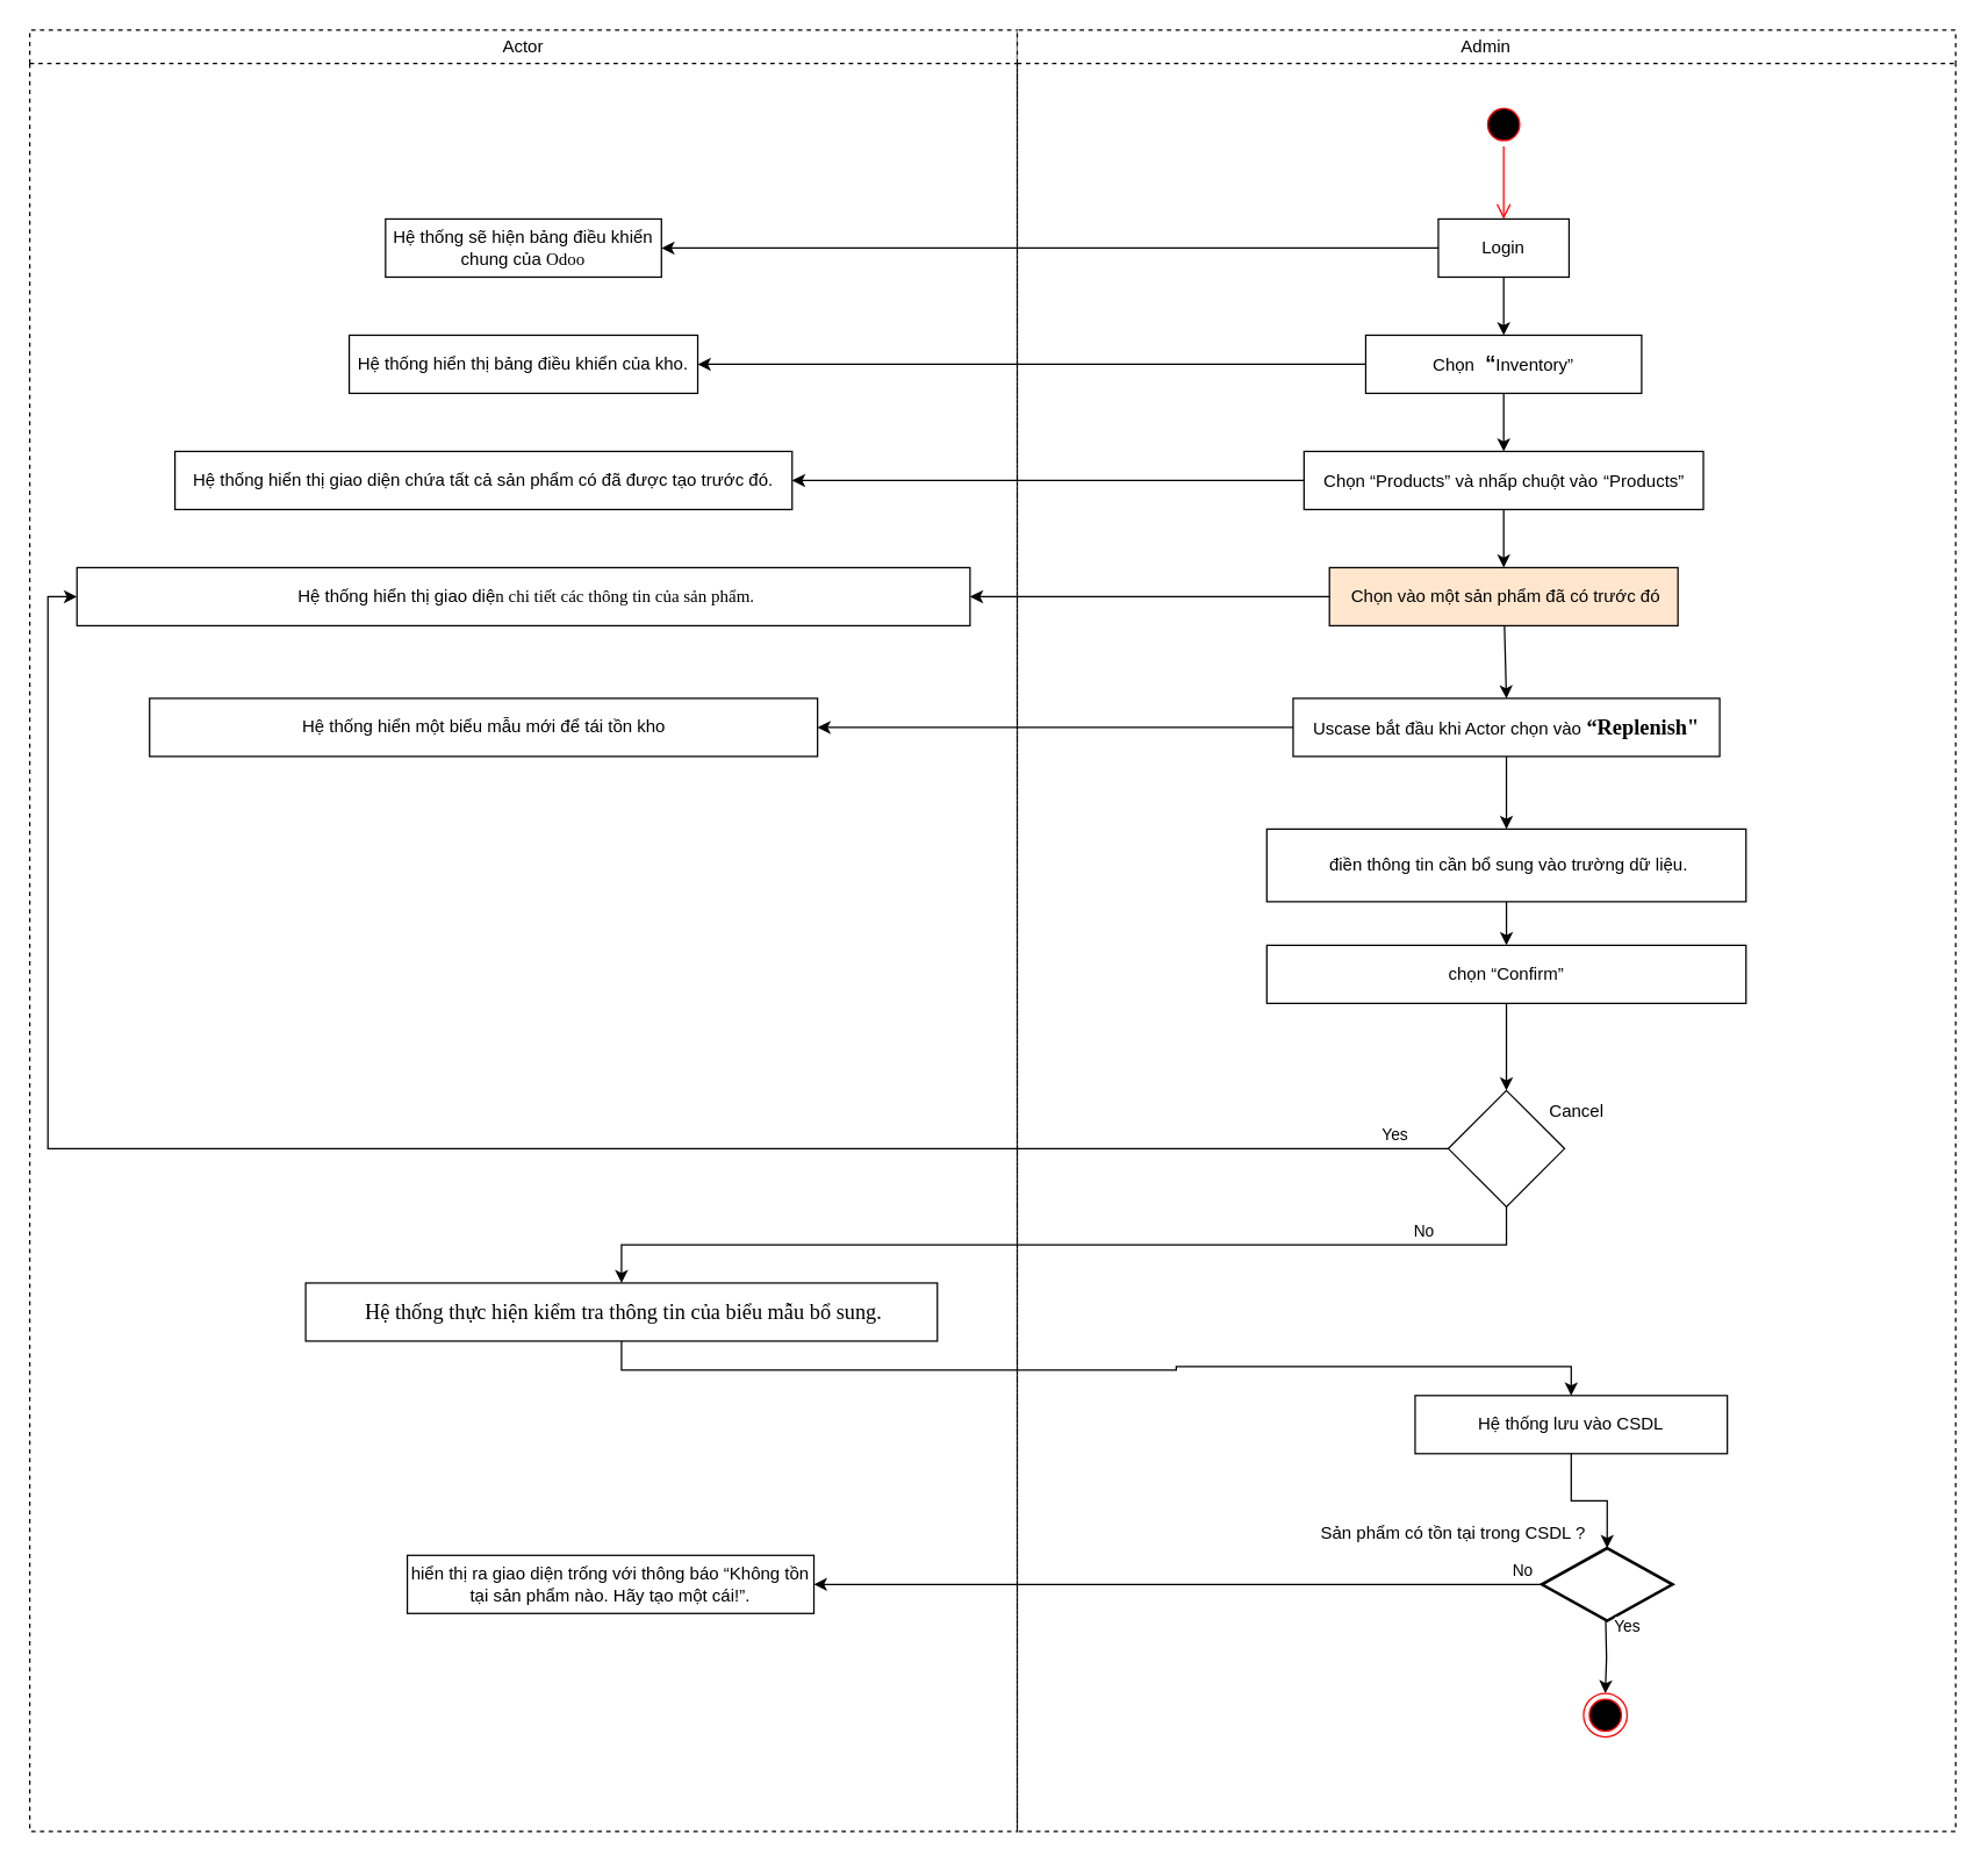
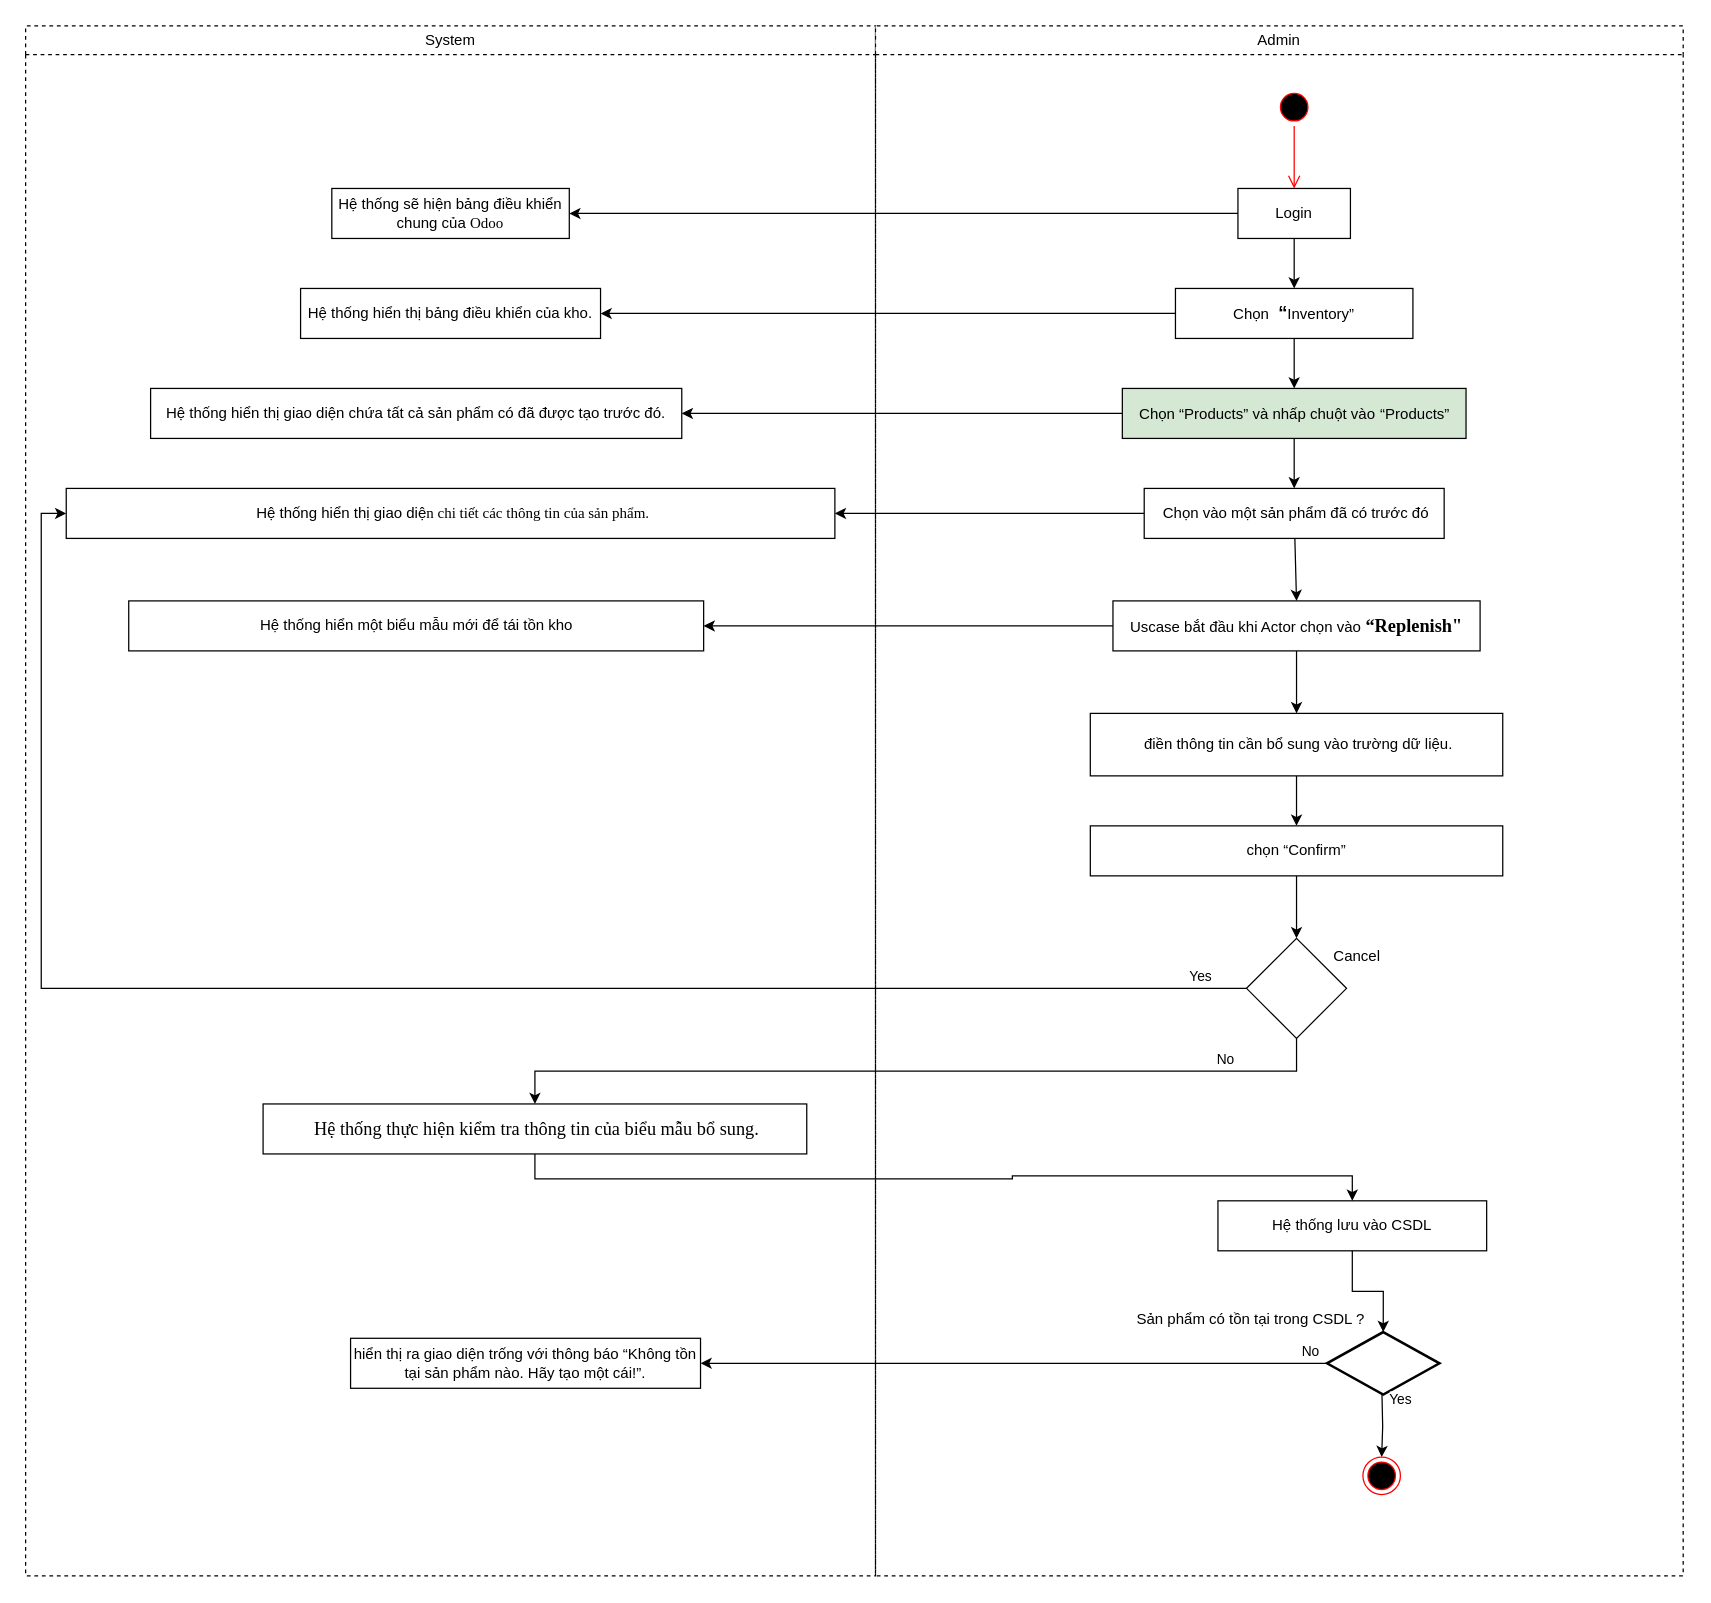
  <mxCell id="0" />
  <mxCell id="1" parent="0" />
- <mxCell id="2" value="Actor" style="swimlane;whiteSpace=wrap;html=1;dashed=1;fontStyle=0" vertex="1" parent="1"><mxGeometry x="20" y="20" width="680" height="1240" as="geometry" /></mxCell>
+ <mxCell id="2" value="System" style="swimlane;whiteSpace=wrap;html=1;dashed=1;fontStyle=0" vertex="1" parent="1"><mxGeometry x="20" y="20" width="680" height="1240" as="geometry" /></mxCell>
  <mxCell id="3" value="&lt;p class=&quot;MsoNormal&quot;&gt;Hệ thống sẽ hiện bảng điều khiển chung của &lt;span style=&quot;mso-spacerun:'yes';font-family:Calibri;mso-bidi-font-family:'Times New Roman';&lt;br/&gt;font-size:11.0pt;mso-font-kerning:1.0pt;&quot;&gt;O&lt;/span&gt;&lt;span style=&quot;mso-spacerun:'yes';font-family:Calibri;mso-bidi-font-family:'Times New Roman';&lt;br/&gt;font-size:11.0pt;mso-font-kerning:1.0pt;&quot;&gt;doo&lt;/span&gt;&lt;/p&gt;" style="html=1;whiteSpace=wrap;" vertex="1" parent="2"><mxGeometry x="245" y="130" width="190" height="40" as="geometry" /></mxCell>
  <mxCell id="4" value="&lt;p class=&quot;MsoNormal&quot;&gt;Hệ thống hiển thị bảng điều khiển của kho.&lt;/p&gt;" style="html=1;whiteSpace=wrap;" vertex="1" parent="2"><mxGeometry x="220" y="210" width="240" height="40" as="geometry" /></mxCell>
  <mxCell id="5" value="&lt;p class=&quot;MsoNormal&quot;&gt;Hệ thống hiển thị giao diện chứa tất cả sản phẩm có đã được tạo trước đó.&lt;/p&gt;" style="html=1;whiteSpace=wrap;" vertex="1" parent="2"><mxGeometry x="100" y="290" width="425" height="40" as="geometry" /></mxCell>
  <mxCell id="6" value="&lt;p class=&quot;MsoNormal&quot;&gt;Hệ thống hiển một biểu mẫu mới để tái tồn kho&lt;/p&gt;" style="html=1;whiteSpace=wrap;" vertex="1" parent="2"><mxGeometry x="82.5" y="460" width="460" height="40" as="geometry" /></mxCell>
  <mxCell id="7" value="&lt;p class=&quot;MsoNormal&quot;&gt;&amp;nbsp;Hệ thống hiển thị giao diệ&lt;span style=&quot;mso-spacerun:'yes';font-family:Calibri;mso-bidi-font-family:'Times New Roman';&lt;br/&gt;font-size:11.0pt;mso-font-kerning:1.0pt;&quot;&gt;n chi tiết các thông tin của sản phẩm.&lt;/span&gt;&lt;/p&gt;" style="html=1;whiteSpace=wrap;" vertex="1" parent="2"><mxGeometry x="32.5" y="370" width="615" height="40" as="geometry" /></mxCell>
  <mxCell id="8" value="Admin" style="swimlane;whiteSpace=wrap;html=1;dashed=1;fontStyle=0" vertex="1" parent="1"><mxGeometry x="700" y="20" width="646.25" height="1240" as="geometry"><mxRectangle x="70" y="70" width="80" height="30" as="alternateBounds" /></mxGeometry></mxCell>
  <mxCell id="9" value="" style="ellipse;html=1;shape=startState;fillColor=#000000;strokeColor=#ff0000;" vertex="1" parent="8"><mxGeometry x="320" y="50" width="30" height="30" as="geometry" /></mxCell>
  <mxCell id="10" value="" style="edgeStyle=orthogonalEdgeStyle;html=1;verticalAlign=bottom;endArrow=open;endSize=8;strokeColor=#ff0000;rounded=0;entryX=0.5;entryY=0;entryDx=0;entryDy=0;" edge="1" parent="8" source="9"><mxGeometry relative="1" as="geometry"><mxPoint x="335" y="130" as="targetPoint" /></mxGeometry></mxCell>
  <mxCell id="11" value="" style="edgeStyle=orthogonalEdgeStyle;rounded=0;orthogonalLoop=1;jettySize=auto;html=1;" edge="1" parent="8" source="12" target="14"><mxGeometry relative="1" as="geometry" /></mxCell>
  <mxCell id="12" value="Login" style="html=1;whiteSpace=wrap;" vertex="1" parent="8"><mxGeometry x="290" y="130" width="90" height="40" as="geometry" /></mxCell>
  <mxCell id="13" value="" style="edgeStyle=orthogonalEdgeStyle;rounded=0;orthogonalLoop=1;jettySize=auto;html=1;" edge="1" parent="8" source="14" target="16"><mxGeometry relative="1" as="geometry" /></mxCell>
  <mxCell id="14" value="&lt;p class=&quot;MsoNormal&quot;&gt;Chọn &lt;b&gt;&lt;span style=&quot;font-size: 11pt;&quot;&gt;&amp;nbsp;&lt;/span&gt;&lt;/b&gt;&lt;b&gt;&lt;span style=&quot;font-size: 11pt;&quot;&gt;“&lt;/span&gt;&lt;/b&gt;Inventory”&lt;/p&gt;" style="html=1;whiteSpace=wrap;" vertex="1" parent="8"><mxGeometry x="240" y="210" width="190" height="40" as="geometry" /></mxCell>
  <mxCell id="15" value="" style="edgeStyle=orthogonalEdgeStyle;rounded=0;orthogonalLoop=1;jettySize=auto;html=1;" edge="1" parent="8" source="16" target="18"><mxGeometry relative="1" as="geometry" /></mxCell>
- <mxCell id="16" value="&lt;p class=&quot;MsoNormal&quot;&gt;Chọn “Products”&amp;nbsp;và nhấp chuột&amp;nbsp;vào&lt;b&gt;&lt;span style=&quot;font-size: 11pt;&quot;&gt;&amp;nbsp;&lt;/span&gt;&lt;/b&gt;“Products”&lt;/p&gt;" style="html=1;whiteSpace=wrap;" vertex="1" parent="8"><mxGeometry x="197.5" y="290" width="275" height="40" as="geometry" /></mxCell>
+ <mxCell id="16" value="&lt;p class=&quot;MsoNormal&quot;&gt;Chọn “Products”&amp;nbsp;và nhấp chuột&amp;nbsp;vào&lt;b&gt;&lt;span style=&quot;font-size: 11pt;&quot;&gt;&amp;nbsp;&lt;/span&gt;&lt;/b&gt;“Products”&lt;/p&gt;" style="html=1;whiteSpace=wrap;fillColor=#d5e8d4;" vertex="1" parent="8"><mxGeometry x="197.5" y="290" width="275" height="40" as="geometry" /></mxCell>
  <mxCell id="17" style="rounded=0;orthogonalLoop=1;jettySize=auto;html=1;entryX=0.5;entryY=0;entryDx=0;entryDy=0;" edge="1" parent="8" source="18" target="20"><mxGeometry relative="1" as="geometry"><mxPoint x="336.806" y="455" as="targetPoint" /></mxGeometry></mxCell>
- <mxCell id="18" value="&lt;p class=&quot;MsoNormal&quot;&gt;&amp;nbsp;Chọn vào một sản phẩm đã có trước đó&lt;/p&gt;" style="html=1;whiteSpace=wrap;fillColor=#ffe6cc;" vertex="1" parent="8"><mxGeometry x="215" y="370" width="240" height="40" as="geometry" /></mxCell>
+ <mxCell id="18" value="&lt;p class=&quot;MsoNormal&quot;&gt;&amp;nbsp;Chọn vào một sản phẩm đã có trước đó&lt;/p&gt;" style="html=1;whiteSpace=wrap;" vertex="1" parent="8"><mxGeometry x="215" y="370" width="240" height="40" as="geometry" /></mxCell>
  <mxCell id="19" value="" style="edgeStyle=orthogonalEdgeStyle;rounded=0;orthogonalLoop=1;jettySize=auto;html=1;" edge="1" parent="8" source="20" target="22"><mxGeometry relative="1" as="geometry" /></mxCell>
  <mxCell id="20" value="&lt;p class=&quot;MsoNormal&quot;&gt;Uscase bắt đầu khi Actor chọn vào&lt;b&gt;&lt;span style=&quot;mso-spacerun:'yes';font-family:Calibri;mso-bidi-font-family:'Times New Roman';&lt;br/&gt;mso-ansi-font-weight:bold;mso-bidi-font-weight:normal;font-size:11.0pt;&lt;br/&gt;mso-font-kerning:1.0pt;&quot;&gt;&amp;nbsp;&lt;font face=&quot;Calibri&quot;&gt;“Replenish&quot;&lt;/font&gt;&lt;/span&gt;&lt;/b&gt;&lt;/p&gt;" style="html=1;whiteSpace=wrap;" vertex="1" parent="8"><mxGeometry x="190" y="460" width="293.75" height="40" as="geometry" /></mxCell>
  <mxCell id="21" value="" style="edgeStyle=orthogonalEdgeStyle;rounded=0;orthogonalLoop=1;jettySize=auto;html=1;" edge="1" parent="8" source="22" target="24"><mxGeometry relative="1" as="geometry" /></mxCell>
  <mxCell id="22" value="&lt;p class=&quot;MsoNormal&quot;&gt;&amp;nbsp;điền thông tin cần bổ sung vào trường dữ liệu.&lt;/p&gt;" style="html=1;whiteSpace=wrap;" vertex="1" parent="8"><mxGeometry x="171.87" y="550" width="330" height="50" as="geometry" /></mxCell>
  <mxCell id="23" value="" style="edgeStyle=orthogonalEdgeStyle;rounded=0;orthogonalLoop=1;jettySize=auto;html=1;" edge="1" parent="8" source="24" target="40"><mxGeometry relative="1" as="geometry" /></mxCell>
- <mxCell id="24" value="&lt;p class=&quot;MsoNormal&quot;&gt;chọn “Confirm”&lt;/p&gt;" style="html=1;whiteSpace=wrap;" vertex="1" parent="8"><mxGeometry x="171.88" y="630" width="330" height="40" as="geometry" /></mxCell>
+ <mxCell id="24" value="&lt;p class=&quot;MsoNormal&quot;&gt;chọn “Confirm”&lt;/p&gt;" style="html=1;whiteSpace=wrap;" vertex="1" parent="8"><mxGeometry x="171.88" y="640" width="330" height="40" as="geometry" /></mxCell>
  <mxCell id="25" value="" style="edgeStyle=orthogonalEdgeStyle;rounded=0;orthogonalLoop=1;jettySize=auto;html=1;" edge="1" parent="8"><mxGeometry relative="1" as="geometry"><Array as="points"><mxPoint x="510" y="970" /><mxPoint x="510" y="1230" /></Array><mxPoint x="370" y="970" as="sourcePoint" /></mxGeometry></mxCell>
  <mxCell id="26" value="&lt;p class=&quot;MsoNormal&quot;&gt;&amp;nbsp;&lt;span style=&quot;mso-spacerun:'yes';font-family:Calibri;mso-bidi-font-family:'Times New Roman';&lt;br/&gt;mso-bidi-font-weight:bold;font-size:11.0pt;mso-font-kerning:1.0pt;&quot;&gt;Hệ thống thực hiện kiểm tra thông tin của biểu mẫu bổ sung.&lt;/span&gt;&lt;/p&gt;" style="html=1;whiteSpace=wrap;" vertex="1" parent="8"><mxGeometry x="-490" y="862.5" width="435" height="40" as="geometry" /></mxCell>
  <mxCell id="27" value="&lt;p class=&quot;MsoNormal&quot;&gt;hiển thị ra giao diện trống với thông báo “Không tồn tại sản phẩm nào. Hãy tạo một cái!”.&lt;/p&gt;" style="html=1;whiteSpace=wrap;" vertex="1" parent="8"><mxGeometry x="-420" y="1050" width="280" height="40" as="geometry" /></mxCell>
  <mxCell id="28" value="&lt;p class=&quot;MsoNormal&quot;&gt;Hệ thống lưu vào CSDL&lt;/p&gt;" style="html=1;whiteSpace=wrap;" vertex="1" parent="8"><mxGeometry x="274" y="940" width="215" height="40" as="geometry" /></mxCell>
  <mxCell id="29" value="" style="edgeStyle=orthogonalEdgeStyle;rounded=0;orthogonalLoop=1;jettySize=auto;html=1;entryX=0.5;entryY=0;entryDx=0;entryDy=0;exitX=0.5;exitY=1;exitDx=0;exitDy=0;" edge="1" parent="8" source="26" target="28"><mxGeometry relative="1" as="geometry"><mxPoint x="406.26" y="1062.5" as="targetPoint" /><Array as="points" /><mxPoint x="406.51" y="1012.5" as="sourcePoint" /></mxGeometry></mxCell>
  <mxCell id="30" value="" style="strokeWidth=2;html=1;shape=mxgraph.flowchart.decision;whiteSpace=wrap;" vertex="1" parent="8"><mxGeometry x="361.26" y="1045" width="90" height="50" as="geometry" /></mxCell>
  <mxCell id="31" value="Sản phẩm có tồn tại trong CSDL ?" style="text;html=1;align=center;verticalAlign=middle;resizable=0;points=[];autosize=1;strokeColor=none;fillColor=none;" vertex="1" parent="8"><mxGeometry x="195" y="1020" width="210" height="30" as="geometry" /></mxCell>
  <mxCell id="32" style="edgeStyle=orthogonalEdgeStyle;rounded=0;orthogonalLoop=1;jettySize=auto;html=1;entryX=0.5;entryY=0;entryDx=0;entryDy=0;entryPerimeter=0;" edge="1" parent="8" source="28" target="30"><mxGeometry relative="1" as="geometry" /></mxCell>
  <mxCell id="33" value="" style="edgeStyle=orthogonalEdgeStyle;rounded=0;orthogonalLoop=1;jettySize=auto;html=1;" edge="1" parent="8" target="35"><mxGeometry relative="1" as="geometry"><mxPoint x="405.25" y="1095" as="sourcePoint" /></mxGeometry></mxCell>
  <mxCell id="34" value="Yes" style="edgeLabel;html=1;align=center;verticalAlign=middle;resizable=0;points=[];" connectable="0" vertex="1" parent="33"><mxGeometry x="-0.278" y="1" relative="1" as="geometry"><mxPoint x="13" y="-14" as="offset" /></mxGeometry></mxCell>
  <mxCell id="35" value="" style="ellipse;html=1;shape=endState;fillColor=#000000;strokeColor=#ff0000;direction=south;" vertex="1" parent="8"><mxGeometry x="390" y="1145" width="30" height="30" as="geometry" /></mxCell>
  <mxCell id="36" style="edgeStyle=orthogonalEdgeStyle;rounded=0;orthogonalLoop=1;jettySize=auto;html=1;entryX=1;entryY=0.5;entryDx=0;entryDy=0;" edge="1" parent="8" source="30" target="27"><mxGeometry relative="1" as="geometry"><mxPoint x="-122.5" y="1070" as="targetPoint" /><Array as="points"><mxPoint x="237.5" y="1070" /><mxPoint x="237.5" y="1070" /></Array></mxGeometry></mxCell>
  <mxCell id="37" value="No" style="edgeLabel;html=1;align=center;verticalAlign=middle;resizable=0;points=[];" connectable="0" vertex="1" parent="36"><mxGeometry x="-0.44" y="1" relative="1" as="geometry"><mxPoint x="126" y="-11" as="offset" /></mxGeometry></mxCell>
  <mxCell id="38" style="edgeStyle=orthogonalEdgeStyle;rounded=0;orthogonalLoop=1;jettySize=auto;html=1;exitX=0.5;exitY=1;exitDx=0;exitDy=0;entryX=0.5;entryY=0;entryDx=0;entryDy=0;" edge="1" parent="8" source="40" target="26"><mxGeometry relative="1" as="geometry"><mxPoint x="345" y="980" as="sourcePoint" /></mxGeometry></mxCell>
  <mxCell id="39" value="No" style="edgeLabel;html=1;align=center;verticalAlign=middle;resizable=0;points=[];" connectable="0" vertex="1" parent="38"><mxGeometry x="-0.778" y="2" relative="1" as="geometry"><mxPoint x="-11" y="-12" as="offset" /></mxGeometry></mxCell>
  <mxCell id="40" value="" style="rhombus;whiteSpace=wrap;html=1;" vertex="1" parent="8"><mxGeometry x="296.88" y="730" width="80" height="80" as="geometry" /></mxCell>
  <mxCell id="41" value="Cancel" style="text;html=1;align=center;verticalAlign=middle;resizable=0;points=[];autosize=1;strokeColor=none;fillColor=none;" vertex="1" parent="8"><mxGeometry x="355" y="730" width="60" height="30" as="geometry" /></mxCell>
  <mxCell id="42" style="edgeStyle=orthogonalEdgeStyle;rounded=0;orthogonalLoop=1;jettySize=auto;html=1;entryX=1;entryY=0.5;entryDx=0;entryDy=0;" edge="1" parent="1" source="12" target="3"><mxGeometry relative="1" as="geometry" /></mxCell>
  <mxCell id="43" style="rounded=0;orthogonalLoop=1;jettySize=auto;html=1;entryX=1;entryY=0.5;entryDx=0;entryDy=0;" edge="1" parent="1" source="14" target="4"><mxGeometry relative="1" as="geometry"><mxPoint x="520" y="270" as="targetPoint" /></mxGeometry></mxCell>
  <mxCell id="44" style="edgeStyle=orthogonalEdgeStyle;rounded=0;orthogonalLoop=1;jettySize=auto;html=1;entryX=1;entryY=0.5;entryDx=0;entryDy=0;" edge="1" parent="1" source="16" target="5"><mxGeometry relative="1" as="geometry"><mxPoint x="670" y="330" as="targetPoint" /></mxGeometry></mxCell>
  <mxCell id="45" value="" style="edgeStyle=orthogonalEdgeStyle;rounded=0;orthogonalLoop=1;jettySize=auto;html=1;" edge="1" parent="1" source="18" target="7"><mxGeometry relative="1" as="geometry" /></mxCell>
  <mxCell id="46" style="edgeStyle=orthogonalEdgeStyle;rounded=0;orthogonalLoop=1;jettySize=auto;html=1;entryX=1;entryY=0.5;entryDx=0;entryDy=0;" edge="1" parent="1" source="20" target="6"><mxGeometry relative="1" as="geometry"><Array as="points"><mxPoint x="573" y="500" /></Array></mxGeometry></mxCell>
  <mxCell id="47" style="edgeStyle=orthogonalEdgeStyle;rounded=0;orthogonalLoop=1;jettySize=auto;html=1;entryX=0;entryY=0.5;entryDx=0;entryDy=0;" edge="1" parent="1" source="40" target="7"><mxGeometry relative="1" as="geometry" /></mxCell>
  <mxCell id="48" value="Yes" style="edgeLabel;html=1;align=center;verticalAlign=middle;resizable=0;points=[];" connectable="0" vertex="1" parent="47"><mxGeometry x="-0.921" y="1" relative="1" as="geometry"><mxPoint x="17" y="-11" as="offset" /></mxGeometry></mxCell>
